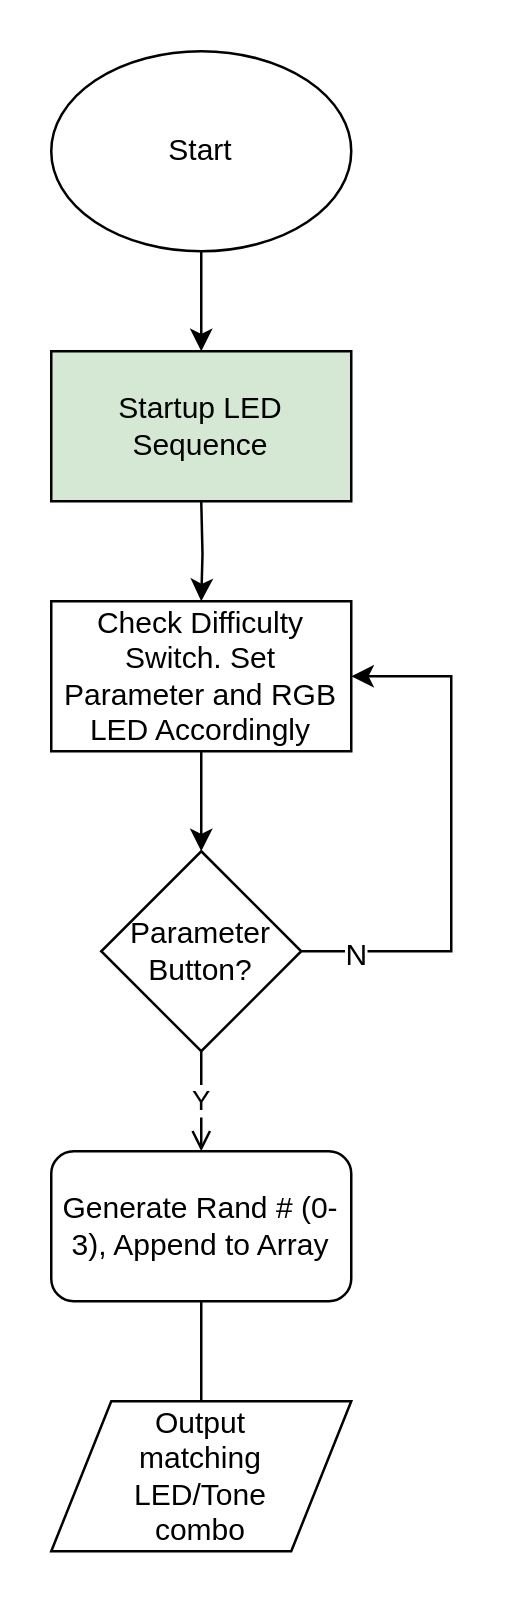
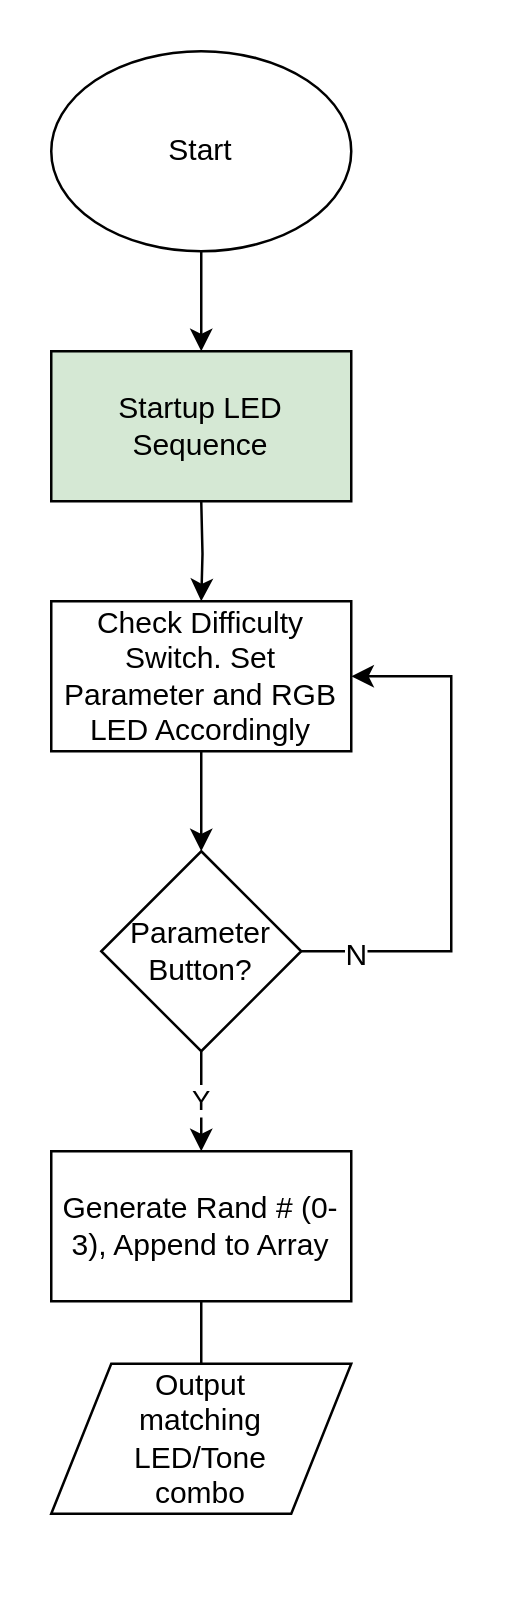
  <mxCell id="0" />
  <mxCell id="1" parent="0" />
  <mxCell id="2" value="" style="edgeStyle=orthogonalEdgeStyle;rounded=0;orthogonalLoop=1;jettySize=auto;html=1;" parent="1" source="3" edge="1"><mxGeometry relative="1" as="geometry"><mxPoint x="80" y="140" as="targetPoint" /></mxGeometry></mxCell>
  <mxCell id="3" value="Start" style="ellipse;whiteSpace=wrap;html=1;" parent="1" vertex="1"><mxGeometry x="20" y="20" width="120" height="80" as="geometry" /></mxCell>
  <mxCell id="4" value="" style="edgeStyle=orthogonalEdgeStyle;rounded=0;orthogonalLoop=1;jettySize=auto;html=1;" parent="1" target="6" edge="1"><mxGeometry relative="1" as="geometry"><mxPoint x="80" y="200" as="sourcePoint" /></mxGeometry></mxCell>
  <mxCell id="5" value="" style="edgeStyle=orthogonalEdgeStyle;rounded=0;orthogonalLoop=1;jettySize=auto;html=1;" edge="1" parent="1" source="6" target="11"><mxGeometry relative="1" as="geometry" /></mxCell>
  <mxCell id="6" value="&lt;div&gt;Check Difficulty Switch. Set Parameter and RGB LED Accordingly&lt;br&gt;&lt;/div&gt;" style="rounded=0;whiteSpace=wrap;html=1;" parent="1" vertex="1"><mxGeometry x="20" y="240" width="120" height="60" as="geometry" /></mxCell>
  <mxCell id="7" value="Startup LED Sequence" style="rounded=0;whiteSpace=wrap;html=1;fillColor=#d5e8d4;" parent="1" vertex="1"><mxGeometry x="20" y="140" width="120" height="60" as="geometry" /></mxCell>
  <mxCell id="8" style="edgeStyle=orthogonalEdgeStyle;rounded=0;orthogonalLoop=1;jettySize=auto;html=1;entryX=1;entryY=0.5;entryDx=0;entryDy=0;" edge="1" parent="1" source="11" target="6"><mxGeometry relative="1" as="geometry"><Array as="points"><mxPoint x="180" y="380" /><mxPoint x="180" y="270" /></Array></mxGeometry></mxCell>
  <mxCell id="9" value="N" style="text;html=1;resizable=0;points=[];align=center;verticalAlign=middle;labelBackgroundColor=#ffffff;" vertex="1" connectable="0" parent="8"><mxGeometry x="-0.8" y="-1" relative="1" as="geometry"><mxPoint as="offset" /></mxGeometry></mxCell>
- <mxCell id="10" value="Y" style="edgeStyle=orthogonalEdgeStyle;rounded=0;orthogonalLoop=1;jettySize=auto;html=1;endArrow=open;" edge="1" parent="1" source="11" target="13"><mxGeometry relative="1" as="geometry" /></mxCell>
+ <mxCell id="10" value="Y" style="edgeStyle=orthogonalEdgeStyle;rounded=0;orthogonalLoop=1;jettySize=auto;html=1;" edge="1" parent="1" source="11" target="13"><mxGeometry relative="1" as="geometry" /></mxCell>
  <mxCell id="11" value="&lt;div&gt;Parameter&lt;br&gt;&lt;/div&gt;&lt;div&gt;Button?&lt;/div&gt;" style="rhombus;whiteSpace=wrap;html=1;" vertex="1" parent="1"><mxGeometry x="40" y="340" width="80" height="80" as="geometry" /></mxCell>
  <mxCell id="12" value="" style="edgeStyle=orthogonalEdgeStyle;rounded=0;orthogonalLoop=1;jettySize=auto;html=1;endArrow=none;" edge="1" parent="1" source="13" target="14"><mxGeometry relative="1" as="geometry" /></mxCell>
- <mxCell id="13" value="Generate Rand # (0-3), Append to Array" style="whiteSpace=wrap;html=1;rounded=1;" vertex="1" parent="1"><mxGeometry x="20" y="460" width="120" height="60" as="geometry" /></mxCell>
- <mxCell id="14" value="&lt;div&gt;Output&lt;/div&gt;&lt;div&gt;matching&lt;/div&gt;&lt;div&gt;LED/Tone&lt;/div&gt;&lt;div&gt;combo&lt;/div&gt;" style="shape=parallelogram;perimeter=parallelogramPerimeter;whiteSpace=wrap;html=1;" vertex="1" parent="1"><mxGeometry x="20" y="560" width="120" height="60" as="geometry" /></mxCell>
+ <mxCell id="13" value="Generate Rand # (0-3), Append to Array" style="rounded=0;whiteSpace=wrap;html=1;" vertex="1" parent="1"><mxGeometry x="20" y="460" width="120" height="60" as="geometry" /></mxCell>
+ <mxCell id="14" value="&lt;div&gt;Output&lt;/div&gt;&lt;div&gt;matching&lt;/div&gt;&lt;div&gt;LED/Tone&lt;/div&gt;&lt;div&gt;combo&lt;/div&gt;" style="shape=parallelogram;perimeter=parallelogramPerimeter;whiteSpace=wrap;html=1;" vertex="1" parent="1"><mxGeometry x="20" y="545" width="120" height="60" as="geometry" /></mxCell>
